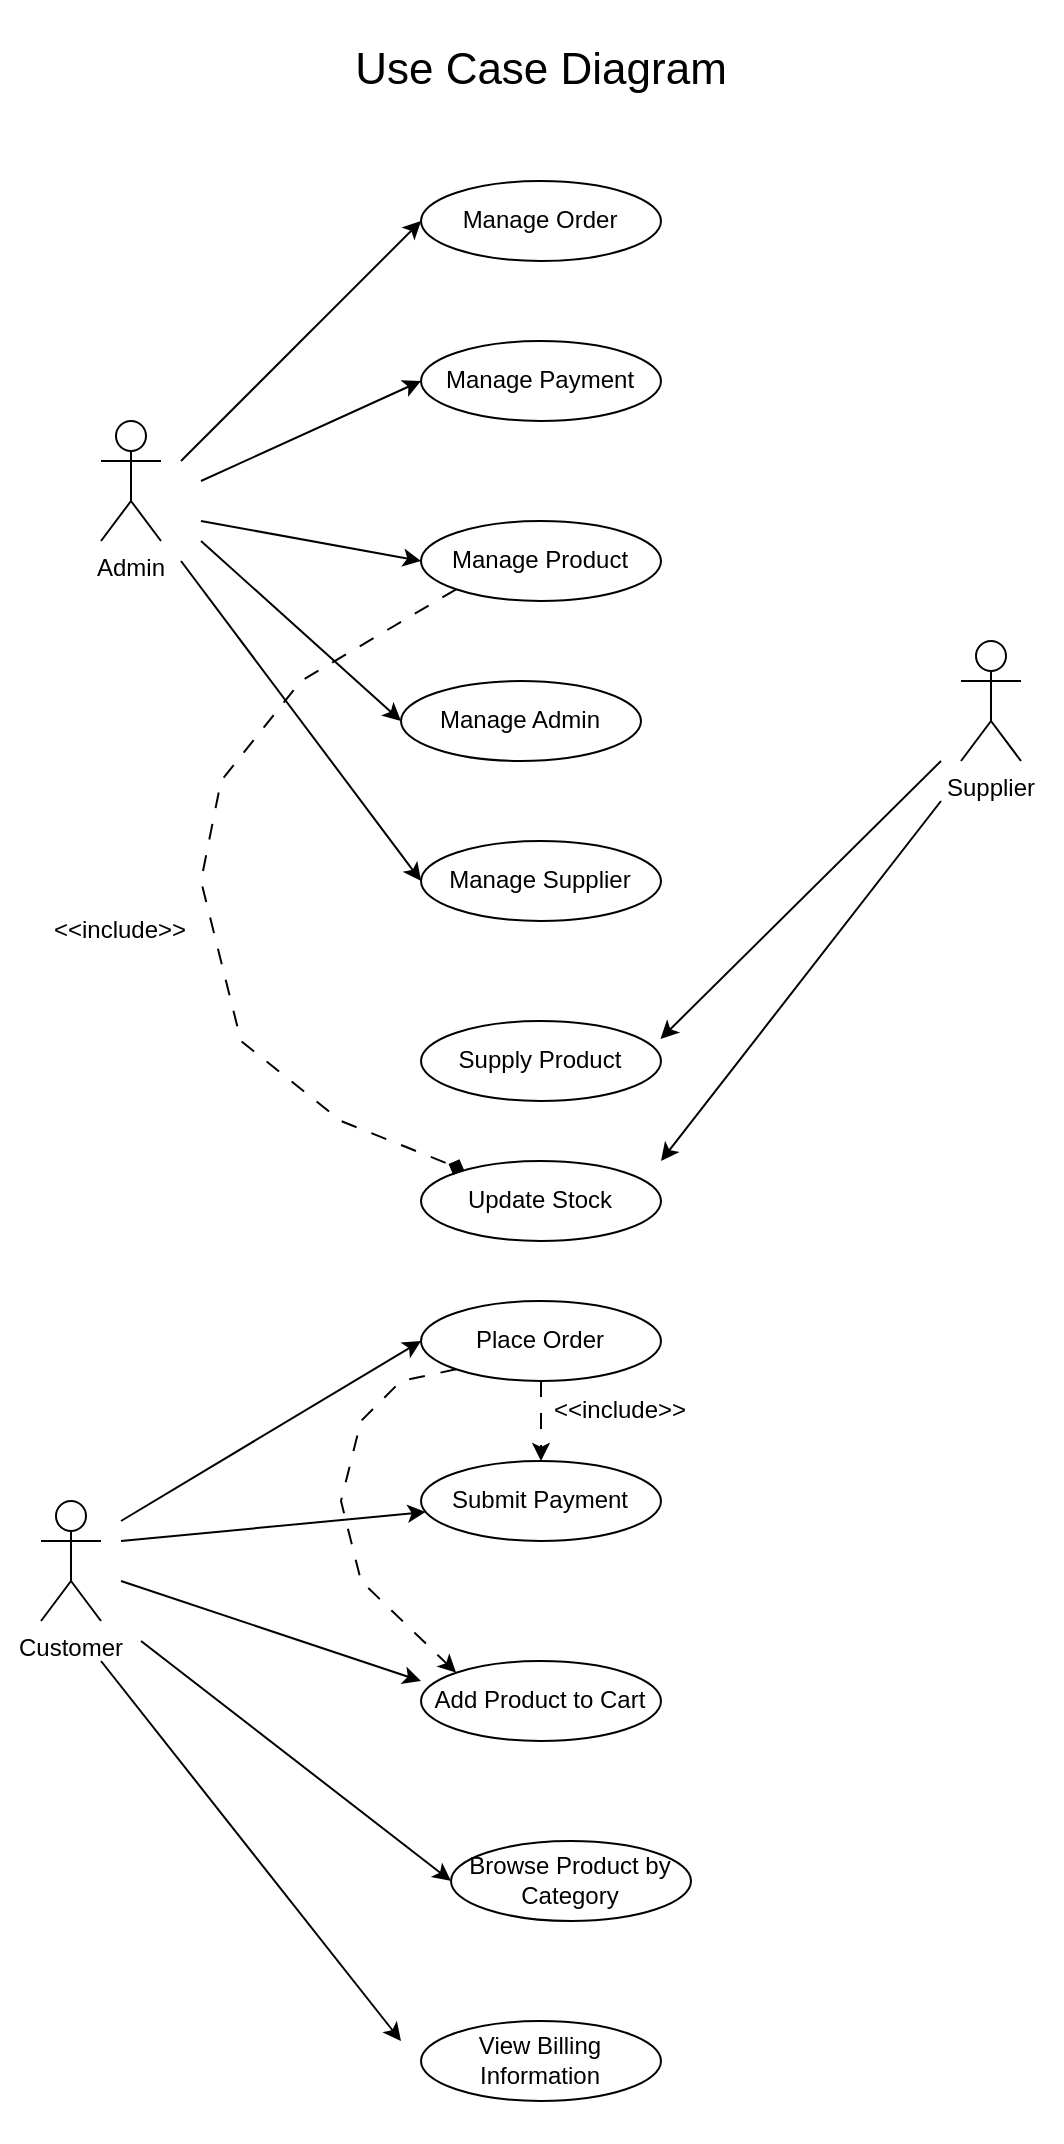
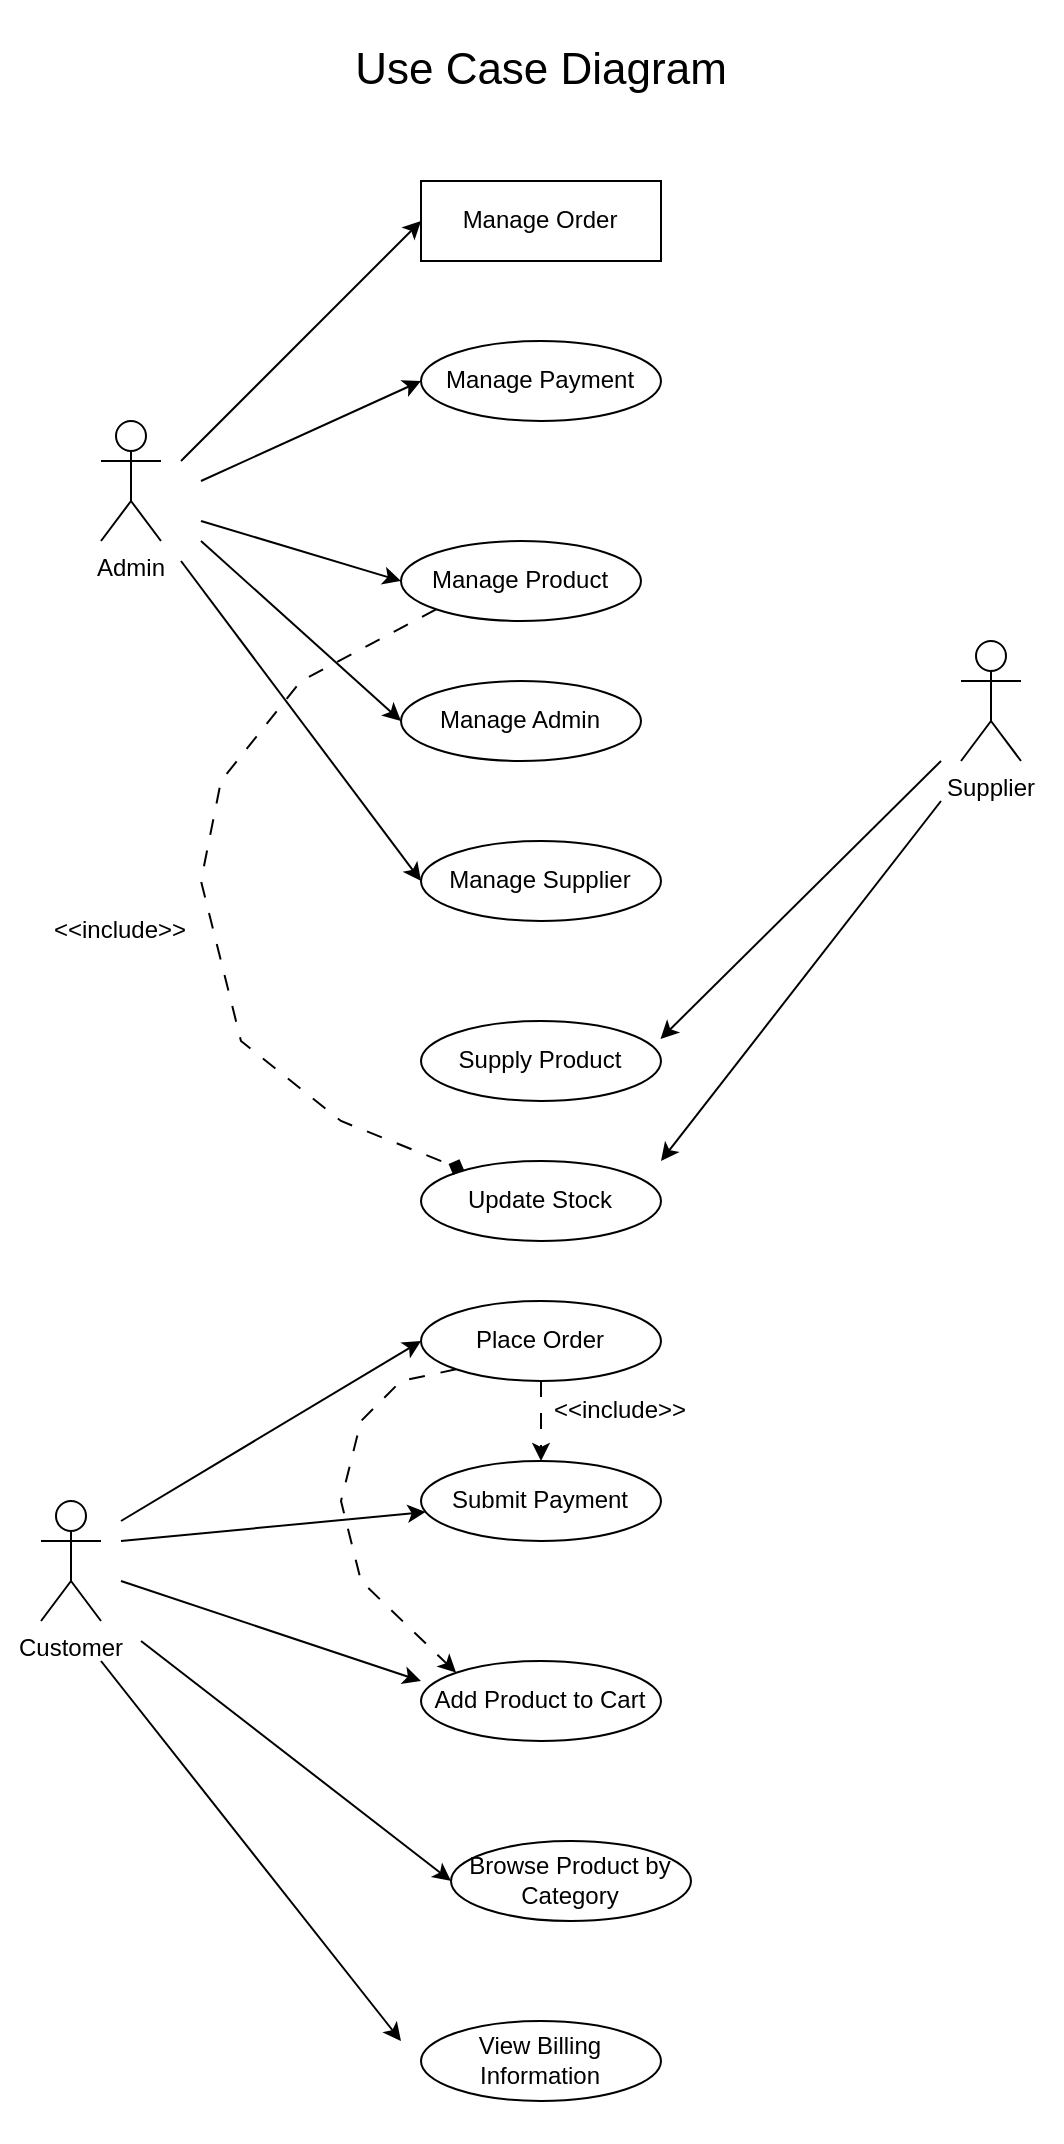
  <mxCell id="0" />
  <mxCell id="1" parent="0" />
  <mxCell id="2" value="Update Stock" style="ellipse;whiteSpace=wrap;html=1;align=center;" vertex="1" parent="1"><mxGeometry x="210" y="580" width="120" height="40" as="geometry" /></mxCell>
  <mxCell id="3" value="Submit Payment" style="ellipse;whiteSpace=wrap;html=1;align=center;" vertex="1" parent="1"><mxGeometry x="210" y="730" width="120" height="40" as="geometry" /></mxCell>
  <mxCell id="4" value="Add Product to Cart" style="ellipse;whiteSpace=wrap;html=1;align=center;" vertex="1" parent="1"><mxGeometry x="210" y="830" width="120" height="40" as="geometry" /></mxCell>
  <mxCell id="5" value="Browse Product by Category" style="ellipse;whiteSpace=wrap;html=1;align=center;" vertex="1" parent="1"><mxGeometry x="225" y="920" width="120" height="40" as="geometry" /></mxCell>
  <mxCell id="6" value="Place Order" style="ellipse;whiteSpace=wrap;html=1;align=center;" vertex="1" parent="1"><mxGeometry x="210" y="650" width="120" height="40" as="geometry" /></mxCell>
  <mxCell id="7" value="View Billing Information" style="ellipse;whiteSpace=wrap;html=1;align=center;" vertex="1" parent="1"><mxGeometry x="210" y="1010" width="120" height="40" as="geometry" /></mxCell>
- <mxCell id="8" value="Manage Order" style="ellipse;whiteSpace=wrap;html=1;align=center;" vertex="1" parent="1"><mxGeometry x="210" y="90" width="120" height="40" as="geometry" /></mxCell>
+ <mxCell id="8" value="Manage Order" style="whiteSpace=wrap;html=1;align=center;rounded=0;" vertex="1" parent="1"><mxGeometry x="210" y="90" width="120" height="40" as="geometry" /></mxCell>
  <mxCell id="9" value="Manage Payment" style="ellipse;whiteSpace=wrap;html=1;align=center;" vertex="1" parent="1"><mxGeometry x="210" y="170" width="120" height="40" as="geometry" /></mxCell>
- <mxCell id="10" value="Manage Product" style="ellipse;whiteSpace=wrap;html=1;align=center;" vertex="1" parent="1"><mxGeometry x="210" y="260" width="120" height="40" as="geometry" /></mxCell>
+ <mxCell id="10" value="Manage Product" style="ellipse;whiteSpace=wrap;html=1;align=center;" vertex="1" parent="1"><mxGeometry x="200" y="270" width="120" height="40" as="geometry" /></mxCell>
  <mxCell id="11" value="Manage Admin" style="ellipse;whiteSpace=wrap;html=1;align=center;" vertex="1" parent="1"><mxGeometry x="200" y="340" width="120" height="40" as="geometry" /></mxCell>
  <mxCell id="12" value="Manage Supplier" style="ellipse;whiteSpace=wrap;html=1;align=center;" vertex="1" parent="1"><mxGeometry x="210" y="420" width="120" height="40" as="geometry" /></mxCell>
  <mxCell id="13" value="Supply Product" style="ellipse;whiteSpace=wrap;html=1;align=center;" vertex="1" parent="1"><mxGeometry x="210" y="510" width="120" height="40" as="geometry" /></mxCell>
  <mxCell id="14" value="Admin" style="shape=umlActor;verticalLabelPosition=bottom;verticalAlign=top;outlineConnect=0;html=1;" vertex="1" parent="1"><mxGeometry x="50" y="210" width="30" height="60" as="geometry" /></mxCell>
  <mxCell id="15" value="Supplier" style="shape=umlActor;verticalLabelPosition=bottom;verticalAlign=top;html=1;outlineConnect=0;" vertex="1" parent="1"><mxGeometry x="480" y="320" width="30" height="60" as="geometry" /></mxCell>
  <mxCell id="16" value="Customer" style="shape=umlActor;verticalLabelPosition=bottom;verticalAlign=top;html=1;outlineConnect=0;" vertex="1" parent="1"><mxGeometry x="20" y="750" width="30" height="60" as="geometry" /></mxCell>
  <mxCell id="17" value="" style="endArrow=classic;html=1;rounded=0;entryX=0;entryY=0.5;entryDx=0;entryDy=0;" edge="1" parent="1" target="8"><mxGeometry width="50" height="50" relative="1" as="geometry"><mxPoint x="90" y="230" as="sourcePoint" /><mxPoint x="190" y="330" as="targetPoint" /></mxGeometry></mxCell>
  <mxCell id="18" value="" style="endArrow=classic;html=1;rounded=0;entryX=0;entryY=0.5;entryDx=0;entryDy=0;" edge="1" parent="1" target="9"><mxGeometry width="50" height="50" relative="1" as="geometry"><mxPoint x="100" y="240" as="sourcePoint" /><mxPoint x="190" y="330" as="targetPoint" /></mxGeometry></mxCell>
  <mxCell id="19" value="" style="endArrow=classic;html=1;rounded=0;entryX=0;entryY=0.5;entryDx=0;entryDy=0;" edge="1" parent="1" target="10"><mxGeometry width="50" height="50" relative="1" as="geometry"><mxPoint x="100" y="260" as="sourcePoint" /><mxPoint x="190" y="330" as="targetPoint" /></mxGeometry></mxCell>
  <mxCell id="20" value="" style="endArrow=classic;html=1;rounded=0;entryX=0;entryY=0.5;entryDx=0;entryDy=0;" edge="1" parent="1" target="11"><mxGeometry width="50" height="50" relative="1" as="geometry"><mxPoint x="100" y="270" as="sourcePoint" /><mxPoint x="190" y="330" as="targetPoint" /></mxGeometry></mxCell>
  <mxCell id="21" value="" style="endArrow=classic;html=1;rounded=0;entryX=0;entryY=0.5;entryDx=0;entryDy=0;" edge="1" parent="1" target="12"><mxGeometry width="50" height="50" relative="1" as="geometry"><mxPoint x="90" y="280" as="sourcePoint" /><mxPoint x="190" y="330" as="targetPoint" /></mxGeometry></mxCell>
  <mxCell id="22" value="" style="endArrow=classic;html=1;rounded=0;" edge="1" parent="1"><mxGeometry width="50" height="50" relative="1" as="geometry"><mxPoint x="470" y="400" as="sourcePoint" /><mxPoint x="330" y="580" as="targetPoint" /></mxGeometry></mxCell>
  <mxCell id="23" value="" style="endArrow=classic;html=1;rounded=0;entryX=0.998;entryY=0.224;entryDx=0;entryDy=0;entryPerimeter=0;" edge="1" parent="1" target="13"><mxGeometry width="50" height="50" relative="1" as="geometry"><mxPoint x="470" y="380" as="sourcePoint" /><mxPoint x="430" y="350" as="targetPoint" /></mxGeometry></mxCell>
  <mxCell id="24" value="" style="endArrow=classic;html=1;rounded=0;entryX=0;entryY=0.5;entryDx=0;entryDy=0;" edge="1" parent="1" target="6"><mxGeometry width="50" height="50" relative="1" as="geometry"><mxPoint x="60" y="760" as="sourcePoint" /><mxPoint x="190" y="740" as="targetPoint" /></mxGeometry></mxCell>
  <mxCell id="25" value="" style="endArrow=classic;html=1;rounded=0;" edge="1" parent="1" target="3"><mxGeometry width="50" height="50" relative="1" as="geometry"><mxPoint x="60" y="770" as="sourcePoint" /><mxPoint x="190" y="630" as="targetPoint" /></mxGeometry></mxCell>
  <mxCell id="26" value="" style="endArrow=classic;html=1;rounded=0;" edge="1" parent="1"><mxGeometry width="50" height="50" relative="1" as="geometry"><mxPoint x="60" y="790" as="sourcePoint" /><mxPoint x="210" y="840" as="targetPoint" /></mxGeometry></mxCell>
  <mxCell id="27" value="" style="endArrow=classic;html=1;rounded=0;entryX=0;entryY=0.5;entryDx=0;entryDy=0;" edge="1" parent="1" target="5"><mxGeometry width="50" height="50" relative="1" as="geometry"><mxPoint x="70" y="820" as="sourcePoint" /><mxPoint x="190" y="740" as="targetPoint" /></mxGeometry></mxCell>
  <mxCell id="28" value="" style="endArrow=classic;html=1;rounded=0;" edge="1" parent="1"><mxGeometry width="50" height="50" relative="1" as="geometry"><mxPoint x="50" y="830" as="sourcePoint" /><mxPoint x="200" y="1020" as="targetPoint" /></mxGeometry></mxCell>
  <mxCell id="29" value="" style="endArrow=classic;html=1;rounded=0;entryX=0;entryY=0;entryDx=0;entryDy=0;exitX=0;exitY=1;exitDx=0;exitDy=0;dashed=1;dashPattern=8 8;" edge="1" parent="1" source="6" target="4"><mxGeometry width="50" height="50" relative="1" as="geometry"><mxPoint x="140" y="680" as="sourcePoint" /><mxPoint x="190" y="630" as="targetPoint" /><Array as="points"><mxPoint x="200" y="690" /><mxPoint x="180" y="710" /><mxPoint x="170" y="750" /><mxPoint x="180" y="790" /></Array></mxGeometry></mxCell>
  <mxCell id="30" value="" style="endArrow=diamond;html=1;rounded=0;exitX=0;exitY=1;exitDx=0;exitDy=0;dashed=1;dashPattern=8 8;" edge="1" parent="1" source="10" target="2"><mxGeometry width="50" height="50" relative="1" as="geometry"><mxPoint x="140" y="480" as="sourcePoint" /><mxPoint x="190" y="430" as="targetPoint" /><Array as="points"><mxPoint x="150" y="340" /><mxPoint x="110" y="390" /><mxPoint x="100" y="440" /><mxPoint x="120" y="520" /><mxPoint x="170" y="560" /></Array></mxGeometry></mxCell>
  <mxCell id="31" value="" style="endArrow=classic;html=1;rounded=0;entryX=0.5;entryY=0;entryDx=0;entryDy=0;exitX=0.5;exitY=1;exitDx=0;exitDy=0;dashed=1;dashPattern=8 8;" edge="1" parent="1" source="6" target="3"><mxGeometry width="50" height="50" relative="1" as="geometry"><mxPoint x="220" y="830" as="sourcePoint" /><mxPoint x="270" y="780" as="targetPoint" /></mxGeometry></mxCell>
  <mxCell id="32" value="&amp;lt;&amp;lt;include&amp;gt;&amp;gt;" style="text;strokeColor=none;align=center;fillColor=none;html=1;verticalAlign=middle;whiteSpace=wrap;rounded=0;" vertex="1" parent="1"><mxGeometry x="280" y="690" width="60" height="30" as="geometry" /></mxCell>
  <mxCell id="33" value="&amp;lt;&amp;lt;include&amp;gt;&amp;gt;" style="text;strokeColor=none;align=center;fillColor=none;html=1;verticalAlign=middle;whiteSpace=wrap;rounded=0;" vertex="1" parent="1"><mxGeometry x="30" y="450" width="60" height="30" as="geometry" /></mxCell>
  <mxCell id="34" value="Use Case Diagram" style="text;strokeColor=none;align=center;fillColor=none;html=1;verticalAlign=middle;whiteSpace=wrap;rounded=0;fontSize=22;" vertex="1" parent="1"><mxGeometry x="152.5" y="20" width="235" height="30" as="geometry" /></mxCell>
